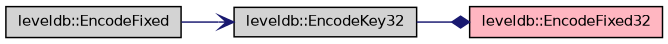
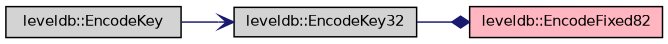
  digraph {
    rankdir=LR
    node [color=black fillcolor=lightgrey fontname=Helvetica fontsize=10 shape=record style=filled]
    edge [color=midnightblue fontname=Helvetica fontsize=10 labelfontname=Helvetica labelfontsize=10 style=solid]
-   n1 [fontcolor=black height=0.2 label="leveldb::EncodeFixed" width=0.4]
+   n1 [fontcolor=black height=0.2 label="leveldb::EncodeKey" width=0.4]
    n2 [height=0.2 label="leveldb::EncodeKey32" width=0.4]
-   n3 [fillcolor=lightpink height=0.2 label="leveldb::EncodeFixed32" width=0.4]
+   n3 [fillcolor=lightpink height=0.2 label="leveldb::EncodeFixed82" width=0.4]
    n1 -> n2 [arrowhead=vee]
    n2 -> n3 [arrowhead=diamond]
  }
